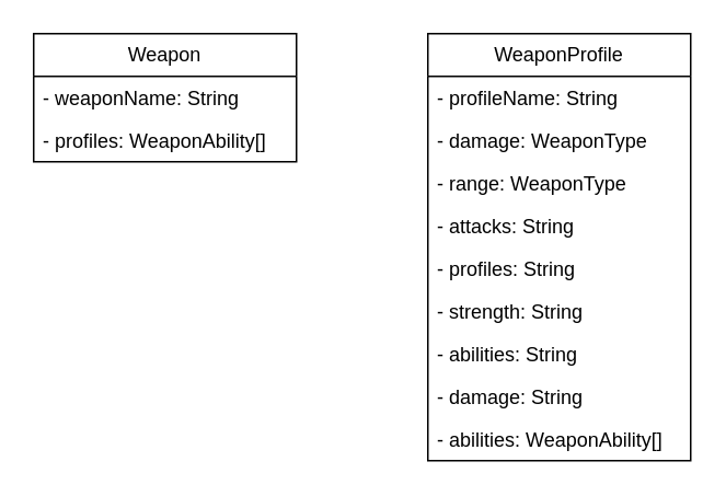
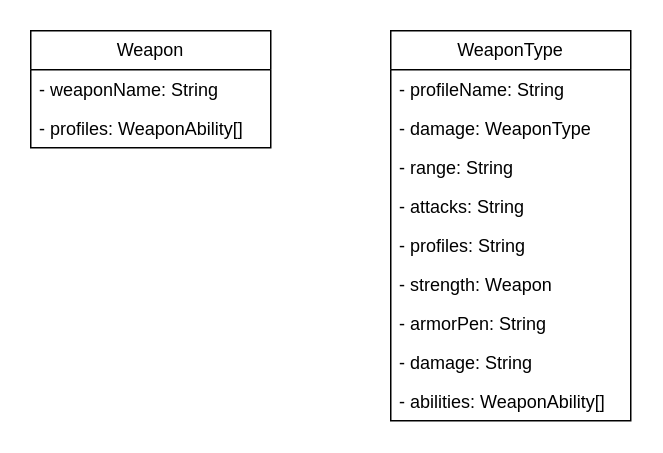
  <mxCell id="0" />
  <mxCell id="1" parent="0" />
- <mxCell id="2" value="WeaponProfile" style="swimlane;fontStyle=0;childLayout=stackLayout;horizontal=1;startSize=26;fillColor=none;horizontalStack=0;resizeParent=1;resizeParentMax=0;resizeLast=0;collapsible=1;marginBottom=0;whiteSpace=wrap;html=1;" vertex="1" parent="1"><mxGeometry x="260" y="20" width="160" height="260" as="geometry" /></mxCell>
+ <mxCell id="2" value="WeaponType" style="swimlane;fontStyle=0;childLayout=stackLayout;horizontal=1;startSize=26;fillColor=none;horizontalStack=0;resizeParent=1;resizeParentMax=0;resizeLast=0;collapsible=1;marginBottom=0;whiteSpace=wrap;html=1;" vertex="1" parent="1"><mxGeometry x="260" y="20" width="160" height="260" as="geometry" /></mxCell>
  <mxCell id="3" value="- profileName: String" style="text;strokeColor=none;fillColor=none;align=left;verticalAlign=top;spacingLeft=4;spacingRight=4;overflow=hidden;rotatable=0;points=[[0,0.5],[1,0.5]];portConstraint=eastwest;whiteSpace=wrap;html=1;" vertex="1" parent="2"><mxGeometry y="26" width="160" height="26" as="geometry" /></mxCell>
  <mxCell id="4" value="- damage: WeaponType" style="text;strokeColor=none;fillColor=none;align=left;verticalAlign=top;spacingLeft=4;spacingRight=4;overflow=hidden;rotatable=0;points=[[0,0.5],[1,0.5]];portConstraint=eastwest;whiteSpace=wrap;html=1;" vertex="1" parent="2"><mxGeometry y="52" width="160" height="26" as="geometry" /></mxCell>
- <mxCell id="5" value="- range: WeaponType" style="text;strokeColor=none;fillColor=none;align=left;verticalAlign=top;spacingLeft=4;spacingRight=4;overflow=hidden;rotatable=0;points=[[0,0.5],[1,0.5]];portConstraint=eastwest;whiteSpace=wrap;html=1;" vertex="1" parent="2"><mxGeometry y="78" width="160" height="26" as="geometry" /></mxCell>
+ <mxCell id="5" value="- range: String" style="text;strokeColor=none;fillColor=none;align=left;verticalAlign=top;spacingLeft=4;spacingRight=4;overflow=hidden;rotatable=0;points=[[0,0.5],[1,0.5]];portConstraint=eastwest;whiteSpace=wrap;html=1;" vertex="1" parent="2"><mxGeometry y="78" width="160" height="26" as="geometry" /></mxCell>
  <mxCell id="6" value="- attacks: String" style="text;strokeColor=none;fillColor=none;align=left;verticalAlign=top;spacingLeft=4;spacingRight=4;overflow=hidden;rotatable=0;points=[[0,0.5],[1,0.5]];portConstraint=eastwest;whiteSpace=wrap;html=1;" vertex="1" parent="2"><mxGeometry y="104" width="160" height="26" as="geometry" /></mxCell>
  <mxCell id="7" value="- profiles: String" style="text;strokeColor=none;fillColor=none;align=left;verticalAlign=top;spacingLeft=4;spacingRight=4;overflow=hidden;rotatable=0;points=[[0,0.5],[1,0.5]];portConstraint=eastwest;whiteSpace=wrap;html=1;" vertex="1" parent="2"><mxGeometry y="130" width="160" height="26" as="geometry" /></mxCell>
- <mxCell id="8" value="- strength: String" style="text;strokeColor=none;fillColor=none;align=left;verticalAlign=top;spacingLeft=4;spacingRight=4;overflow=hidden;rotatable=0;points=[[0,0.5],[1,0.5]];portConstraint=eastwest;whiteSpace=wrap;html=1;" vertex="1" parent="2"><mxGeometry y="156" width="160" height="26" as="geometry" /></mxCell>
- <mxCell id="9" value="- abilities: String" style="text;strokeColor=none;fillColor=none;align=left;verticalAlign=top;spacingLeft=4;spacingRight=4;overflow=hidden;rotatable=0;points=[[0,0.5],[1,0.5]];portConstraint=eastwest;whiteSpace=wrap;html=1;" vertex="1" parent="2"><mxGeometry y="182" width="160" height="26" as="geometry" /></mxCell>
+ <mxCell id="8" value="- strength: Weapon" style="text;strokeColor=none;fillColor=none;align=left;verticalAlign=top;spacingLeft=4;spacingRight=4;overflow=hidden;rotatable=0;points=[[0,0.5],[1,0.5]];portConstraint=eastwest;whiteSpace=wrap;html=1;" vertex="1" parent="2"><mxGeometry y="156" width="160" height="26" as="geometry" /></mxCell>
+ <mxCell id="9" value="- armorPen: String" style="text;strokeColor=none;fillColor=none;align=left;verticalAlign=top;spacingLeft=4;spacingRight=4;overflow=hidden;rotatable=0;points=[[0,0.5],[1,0.5]];portConstraint=eastwest;whiteSpace=wrap;html=1;" vertex="1" parent="2"><mxGeometry y="182" width="160" height="26" as="geometry" /></mxCell>
  <mxCell id="10" value="- damage: String" style="text;strokeColor=none;fillColor=none;align=left;verticalAlign=top;spacingLeft=4;spacingRight=4;overflow=hidden;rotatable=0;points=[[0,0.5],[1,0.5]];portConstraint=eastwest;whiteSpace=wrap;html=1;" vertex="1" parent="2"><mxGeometry y="208" width="160" height="26" as="geometry" /></mxCell>
  <mxCell id="11" value="- abilities: WeaponAbility[]" style="text;strokeColor=none;fillColor=none;align=left;verticalAlign=top;spacingLeft=4;spacingRight=4;overflow=hidden;rotatable=0;points=[[0,0.5],[1,0.5]];portConstraint=eastwest;whiteSpace=wrap;html=1;" vertex="1" parent="2"><mxGeometry y="234" width="160" height="26" as="geometry" /></mxCell>
  <mxCell id="12" value="Weapon" style="swimlane;fontStyle=0;childLayout=stackLayout;horizontal=1;startSize=26;fillColor=none;horizontalStack=0;resizeParent=1;resizeParentMax=0;resizeLast=0;collapsible=1;marginBottom=0;whiteSpace=wrap;html=1;" vertex="1" parent="1"><mxGeometry x="20" y="20" width="160" height="78" as="geometry" /></mxCell>
  <mxCell id="13" value="- weaponName: String" style="text;strokeColor=none;fillColor=none;align=left;verticalAlign=top;spacingLeft=4;spacingRight=4;overflow=hidden;rotatable=0;points=[[0,0.5],[1,0.5]];portConstraint=eastwest;whiteSpace=wrap;html=1;" vertex="1" parent="12"><mxGeometry y="26" width="160" height="26" as="geometry" /></mxCell>
  <mxCell id="14" value="- profiles: WeaponAbility[]" style="text;strokeColor=none;fillColor=none;align=left;verticalAlign=top;spacingLeft=4;spacingRight=4;overflow=hidden;rotatable=0;points=[[0,0.5],[1,0.5]];portConstraint=eastwest;whiteSpace=wrap;html=1;" vertex="1" parent="12"><mxGeometry y="52" width="160" height="26" as="geometry" /></mxCell>
